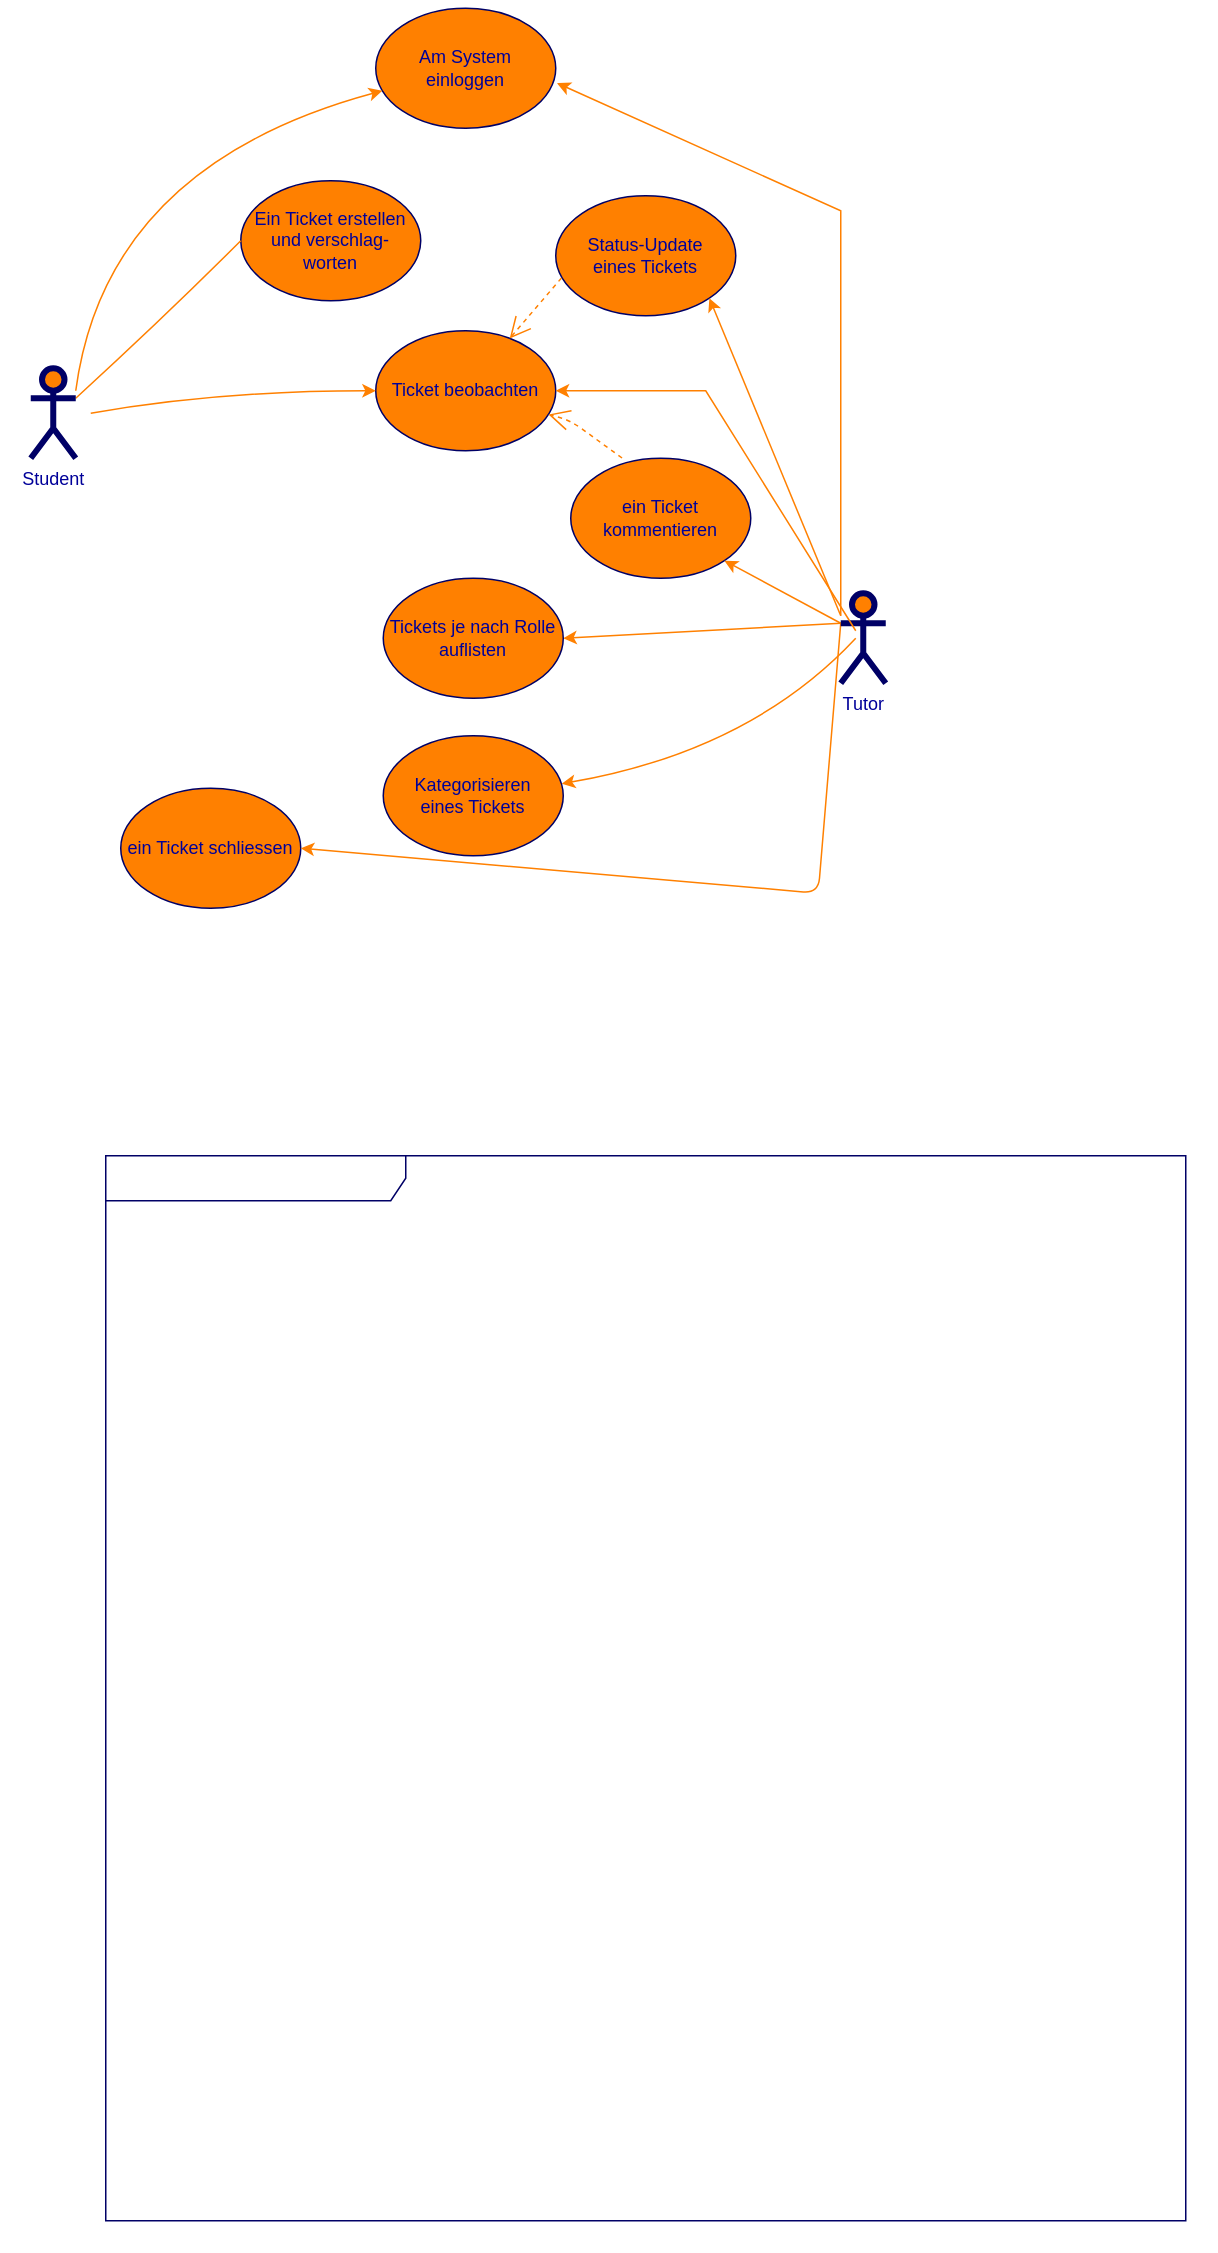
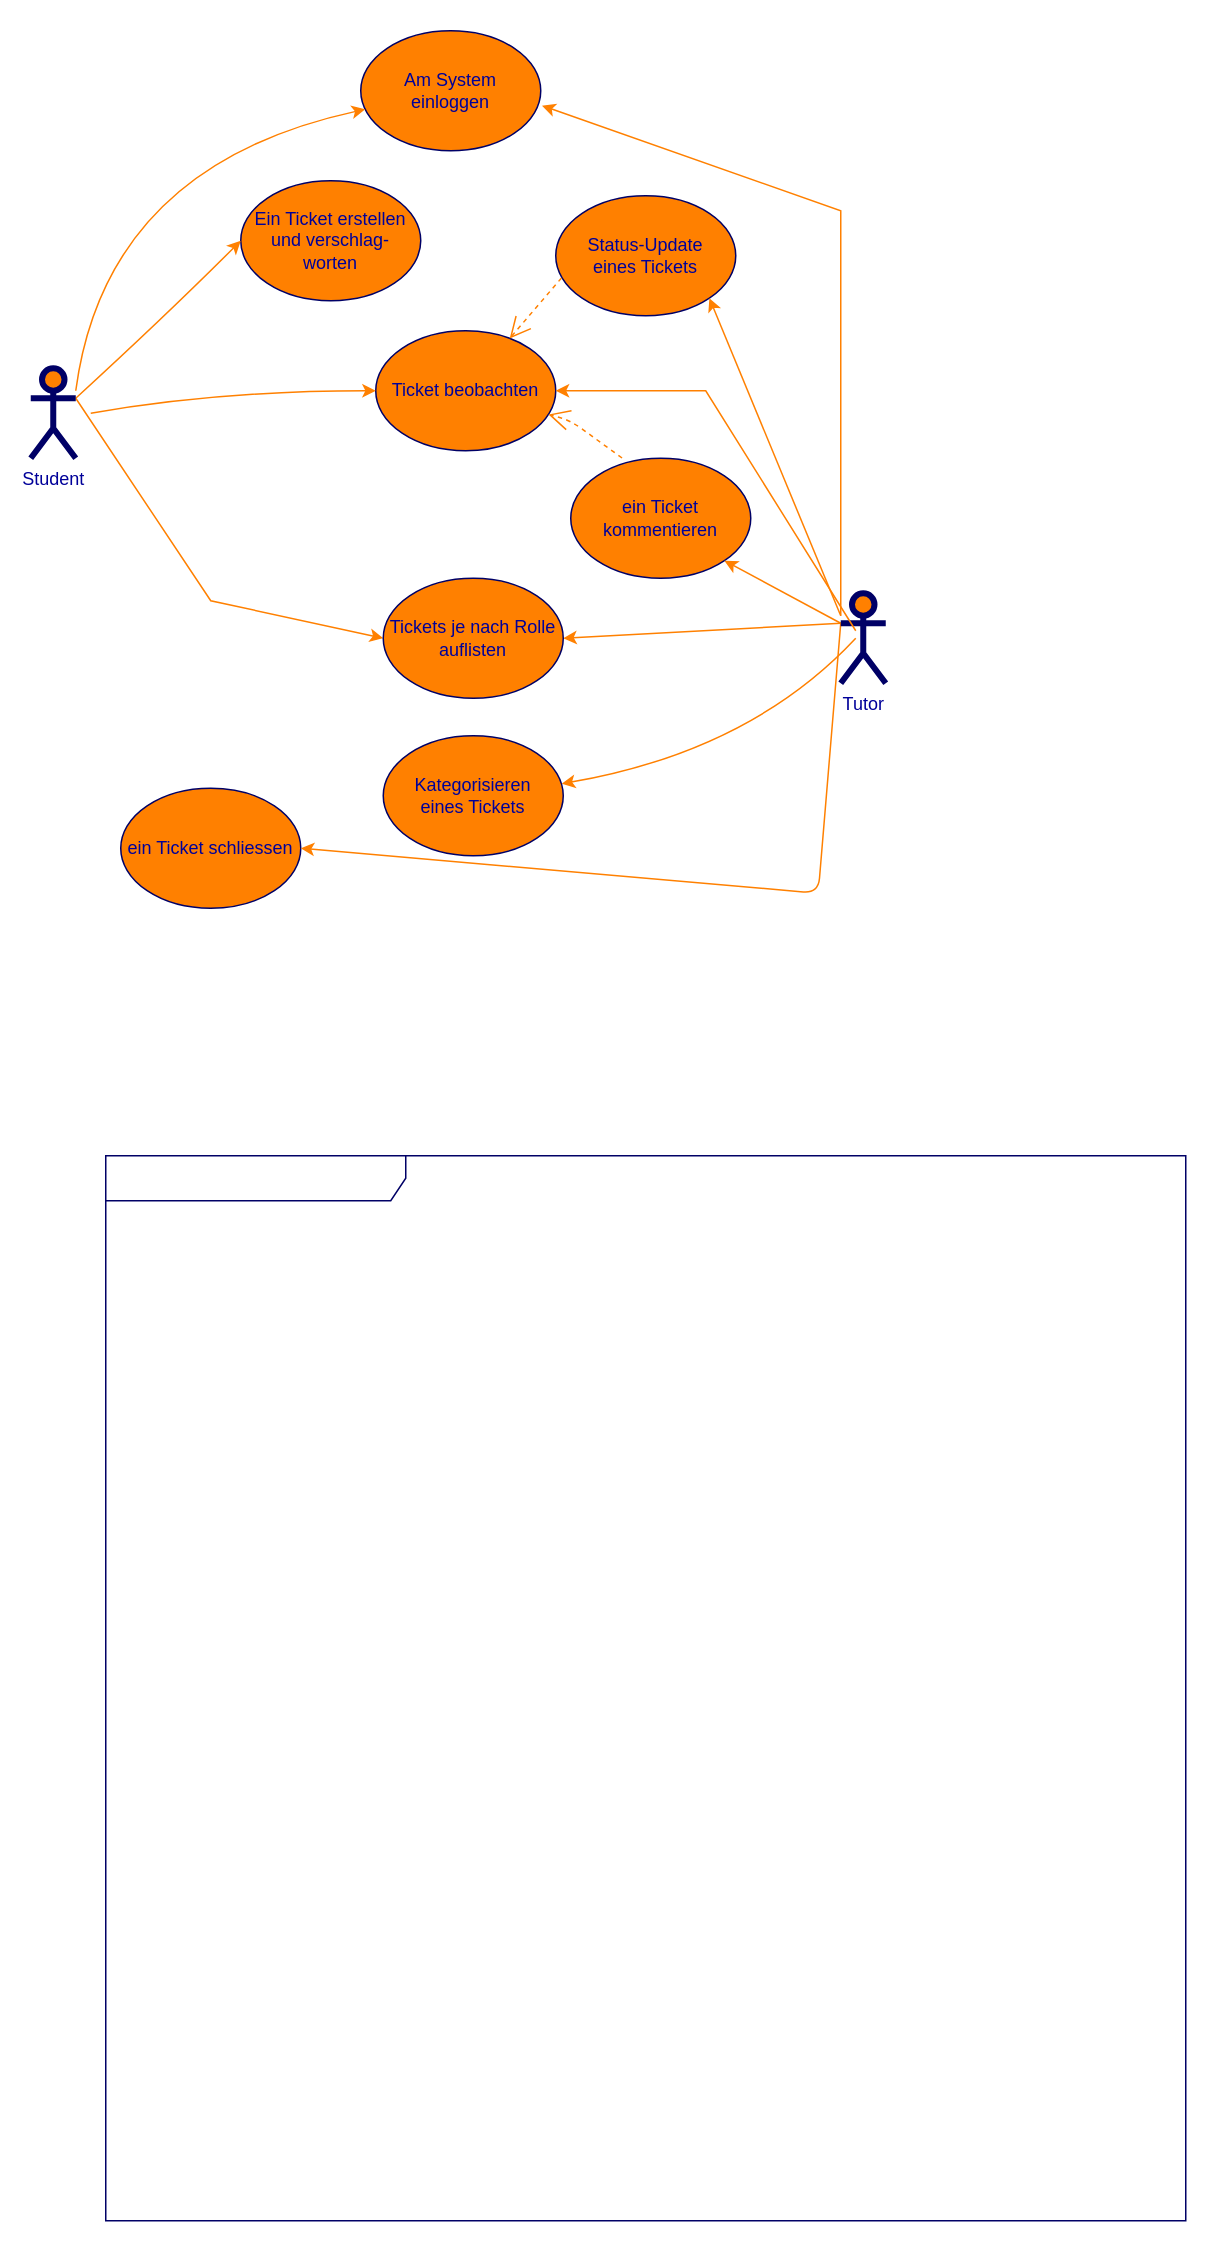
  <mxCell id="0" />
  <mxCell id="1" parent="0" />
  <mxCell id="2" value="&lt;div&gt;Ein Ticket erstellen&lt;/div&gt;&lt;div&gt;und verschlag-&lt;/div&gt;&lt;div&gt;worten&lt;br&gt;&lt;/div&gt;" style="ellipse;whiteSpace=wrap;html=1;fillColor=#FF8000;strokeColor=#000066;fontColor=#000099;" parent="1" vertex="1"><mxGeometry x="160" y="120" width="120" height="80" as="geometry" /></mxCell>
  <mxCell id="3" value="Ticket beobachten" style="ellipse;whiteSpace=wrap;html=1;fillColor=#FF8000;strokeColor=#000066;fontColor=#000099;" parent="1" vertex="1"><mxGeometry x="250" y="220" width="120" height="80" as="geometry" /></mxCell>
  <mxCell id="4" value="&lt;div&gt;ein Ticket &lt;br&gt;&lt;/div&gt;&lt;div&gt;kommentieren&lt;/div&gt;" style="ellipse;whiteSpace=wrap;html=1;fillColor=#FF8000;strokeColor=#000066;fontColor=#000099;" parent="1" vertex="1"><mxGeometry x="380" y="305" width="120" height="80" as="geometry" /></mxCell>
  <mxCell id="5" value="&lt;div&gt;Status-Update&lt;/div&gt;&lt;div&gt;eines Tickets&lt;br&gt;&lt;/div&gt;" style="ellipse;whiteSpace=wrap;html=1;fillColor=#FF8000;strokeColor=#000066;fontColor=#000099;" parent="1" vertex="1"><mxGeometry x="370" y="130" width="120" height="80" as="geometry" /></mxCell>
  <mxCell id="6" value="&lt;div&gt;Kategorisieren&lt;/div&gt;&lt;div&gt;eines Tickets&lt;br&gt;&lt;/div&gt;" style="ellipse;whiteSpace=wrap;html=1;fillColor=#FF8000;strokeColor=#000066;fontColor=#000099;" parent="1" vertex="1"><mxGeometry x="255" y="490" width="120" height="80" as="geometry" /></mxCell>
  <mxCell id="7" value="ein Ticket schliessen" style="ellipse;whiteSpace=wrap;html=1;fillColor=#FF8000;strokeColor=#000066;fontColor=#000099;" parent="1" vertex="1"><mxGeometry x="80" y="525" width="120" height="80" as="geometry" /></mxCell>
- <mxCell id="8" style="html=1;exitX=1;exitY=0.333;exitPerimeter=0;entryX=0;entryY=0.5;jettySize=auto;orthogonalLoop=1;fillColor=#f8cecc;strokeColor=#FF8000;curved=1;fontColor=#000099;endArrow=none;" parent="1" source="10" target="2" edge="1"><mxGeometry relative="1" as="geometry"><Array as="points"><mxPoint x="110" y="210" /></Array></mxGeometry></mxCell>
+ <mxCell id="8" style="html=1;exitX=1;exitY=0.333;exitPerimeter=0;entryX=0;entryY=0.5;jettySize=auto;orthogonalLoop=1;fillColor=#f8cecc;strokeColor=#FF8000;curved=1;fontColor=#000099;" parent="1" source="10" target="2" edge="1"><mxGeometry relative="1" as="geometry"><Array as="points"><mxPoint x="110" y="210" /></Array></mxGeometry></mxCell>
+ <mxCell id="9" style="rounded=0;html=1;exitX=1;exitY=0.333;exitPerimeter=0;entryX=0;entryY=0.5;jettySize=auto;orthogonalLoop=1;fontColor=#000099;strokeColor=#FF8000;" parent="1" source="10" target="20" edge="1"><mxGeometry relative="1" as="geometry"><Array as="points"><mxPoint x="140" y="400" /></Array></mxGeometry></mxCell>
  <mxCell id="10" value="Student" style="shape=umlActor;verticalLabelPosition=bottom;labelBackgroundColor=#ffffff;verticalAlign=top;html=1;strokeWidth=4;fillColor=#FF8000;strokeColor=#000066;fontColor=#000099;" parent="1" vertex="1"><mxGeometry x="20" y="245" width="30" height="60" as="geometry" /></mxCell>
  <mxCell id="11" style="rounded=0;html=1;exitX=0;exitY=0.333;exitPerimeter=0;entryX=1;entryY=1;jettySize=auto;orthogonalLoop=1;fontColor=#000099;strokeColor=#FF8000;entryDx=0;entryDy=0;" parent="1" source="14" target="4" edge="1"><mxGeometry relative="1" as="geometry" /></mxCell>
  <mxCell id="12" style="edgeStyle=none;curved=1;html=1;exitX=0;exitY=0.333;exitPerimeter=0;entryX=1;entryY=0.5;jettySize=auto;orthogonalLoop=1;strokeColor=#FF8000;fontColor=#000099;" parent="1" source="14" target="20" edge="1"><mxGeometry relative="1" as="geometry" /></mxCell>
  <mxCell id="13" style="edgeStyle=none;rounded=1;html=1;exitX=0;exitY=0.333;exitPerimeter=0;entryX=1;entryY=0.5;jettySize=auto;orthogonalLoop=1;strokeColor=#FF8000;fontSize=14;fontColor=#000099;" parent="1" source="14" target="7" edge="1"><mxGeometry relative="1" as="geometry"><Array as="points"><mxPoint x="545" y="595" /></Array></mxGeometry></mxCell>
  <mxCell id="14" value="Tutor" style="shape=umlActor;verticalLabelPosition=bottom;labelBackgroundColor=#ffffff;verticalAlign=top;html=1;strokeWidth=4;fillColor=#FF8000;strokeColor=#000066;fontColor=#000099;" parent="1" vertex="1"><mxGeometry x="560" y="395" width="30" height="60" as="geometry" /></mxCell>
  <mxCell id="15" value="&lt;div&gt;&lt;br&gt;&lt;/div&gt;&lt;div&gt;&lt;br&gt;&lt;/div&gt;" style="shape=umlFrame;whiteSpace=wrap;html=1;strokeWidth=1;fillColor=none;width=200;height=30;fontColor=#000099;strokeColor=#000066;movable=1;resizable=1;rotatable=1;deletable=1;editable=1;locked=0;connectable=1;" parent="1" vertex="1"><mxGeometry x="70" y="770" width="720" height="710" as="geometry" /></mxCell>
- <mxCell id="16" value="&lt;div&gt;Am System&lt;/div&gt;&lt;div&gt;einloggen&lt;br&gt;&lt;/div&gt;" style="ellipse;whiteSpace=wrap;html=1;fillColor=#FF8000;strokeColor=#000066;fontColor=#000099;" vertex="1" parent="1"><mxGeometry x="250" y="5" width="120" height="80" as="geometry" /></mxCell>
+ <mxCell id="16" value="&lt;div&gt;Am System&lt;/div&gt;&lt;div&gt;einloggen&lt;br&gt;&lt;/div&gt;" style="ellipse;whiteSpace=wrap;html=1;fillColor=#FF8000;strokeColor=#000066;fontColor=#000099;" vertex="1" parent="1"><mxGeometry x="240" y="20" width="120" height="80" as="geometry" /></mxCell>
  <mxCell id="17" style="html=1;exitX=1;exitY=0.333;exitPerimeter=0;jettySize=auto;orthogonalLoop=1;fillColor=#f8cecc;strokeColor=#FF8000;curved=1;fontColor=#000099;" edge="1" parent="1" target="16"><mxGeometry relative="1" as="geometry"><mxPoint x="50" y="260" as="sourcePoint" /><mxPoint x="135" y="160" as="targetPoint" /><Array as="points"><mxPoint x="70" y="110" /></Array></mxGeometry></mxCell>
  <mxCell id="18" style="rounded=0;html=1;exitX=0;exitY=0.333;exitPerimeter=0;entryX=1.007;entryY=0.624;jettySize=auto;orthogonalLoop=1;fontColor=#000099;strokeColor=#FF8000;entryDx=0;entryDy=0;entryPerimeter=0;" edge="1" parent="1" target="16"><mxGeometry relative="1" as="geometry"><mxPoint x="560" y="410" as="sourcePoint" /><mxPoint x="485" y="340" as="targetPoint" /><Array as="points"><mxPoint x="560" y="140" /></Array></mxGeometry></mxCell>
  <mxCell id="19" style="rounded=0;html=1;entryX=1;entryY=1;jettySize=auto;orthogonalLoop=1;fontColor=#000099;strokeColor=#FF8000;entryDx=0;entryDy=0;" edge="1" parent="1" target="5"><mxGeometry relative="1" as="geometry"><mxPoint x="560" y="410" as="sourcePoint" /><mxPoint x="495" y="350" as="targetPoint" /></mxGeometry></mxCell>
  <mxCell id="20" value="&lt;div&gt;Tickets je nach Rolle auflisten&lt;/div&gt;" style="ellipse;whiteSpace=wrap;html=1;fillColor=#FF8000;strokeColor=#000066;fontColor=#000099;" parent="1" vertex="1"><mxGeometry x="255" y="385" width="120" height="80" as="geometry" /></mxCell>
  <mxCell id="21" style="edgeStyle=none;curved=1;html=1;exitX=0;exitY=0.333;exitPerimeter=0;jettySize=auto;orthogonalLoop=1;strokeColor=#FF8000;fontColor=#000099;entryX=0.992;entryY=0.4;entryDx=0;entryDy=0;entryPerimeter=0;" edge="1" parent="1" target="6"><mxGeometry relative="1" as="geometry"><mxPoint x="570" y="425" as="sourcePoint" /><mxPoint x="380" y="520" as="targetPoint" /><Array as="points"><mxPoint x="500" y="500" /></Array></mxGeometry></mxCell>
  <mxCell id="22" style="rounded=0;html=1;entryX=1;entryY=0.5;jettySize=auto;orthogonalLoop=1;fontColor=#000099;strokeColor=#FF8000;entryDx=0;entryDy=0;" edge="1" parent="1" target="3"><mxGeometry relative="1" as="geometry"><mxPoint x="570" y="420" as="sourcePoint" /><mxPoint x="477" y="213" as="targetPoint" /><Array as="points"><mxPoint x="470" y="260" /></Array></mxGeometry></mxCell>
  <mxCell id="23" value="" style="endArrow=open;endSize=12;dashed=1;html=1;exitX=0.032;exitY=0.685;fontColor=#000099;strokeColor=#FF8000;exitDx=0;exitDy=0;exitPerimeter=0;" edge="1" parent="1" source="5" target="3"><mxGeometry width="160" relative="1" as="geometry"><mxPoint x="670" y="358.5" as="sourcePoint" /><mxPoint x="672" y="151.5" as="targetPoint" /></mxGeometry></mxCell>
  <mxCell id="24" style="edgeStyle=none;curved=1;html=1;exitX=1;exitY=0.333;exitPerimeter=0;entryX=0;entryY=0.5;jettySize=auto;orthogonalLoop=1;strokeColor=#FF8000;fontColor=#000099;entryDx=0;entryDy=0;" edge="1" parent="1" target="3"><mxGeometry relative="1" as="geometry"><mxPoint x="60" y="275" as="sourcePoint" /><mxPoint x="145" y="355" as="targetPoint" /><Array as="points"><mxPoint x="145" y="260" /></Array></mxGeometry></mxCell>
  <mxCell id="25" value="" style="endArrow=open;endSize=12;dashed=1;html=1;exitX=0.285;exitY=-0.002;fontColor=#000099;strokeColor=#FF8000;exitDx=0;exitDy=0;exitPerimeter=0;" edge="1" parent="1" source="4" target="3"><mxGeometry width="160" relative="1" as="geometry"><mxPoint x="384" y="195" as="sourcePoint" /><mxPoint x="350" y="235" as="targetPoint" /><Array as="points"><mxPoint x="380" y="280" /></Array></mxGeometry></mxCell>
